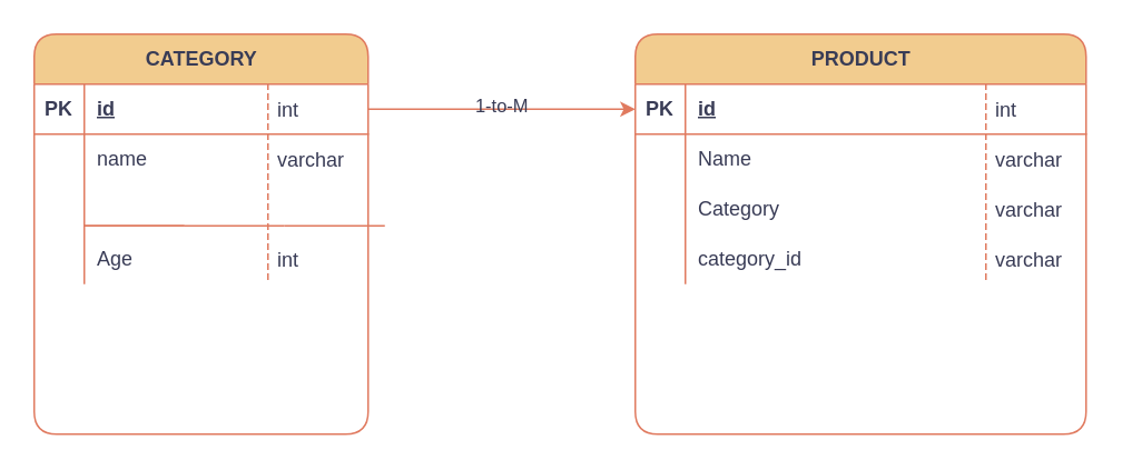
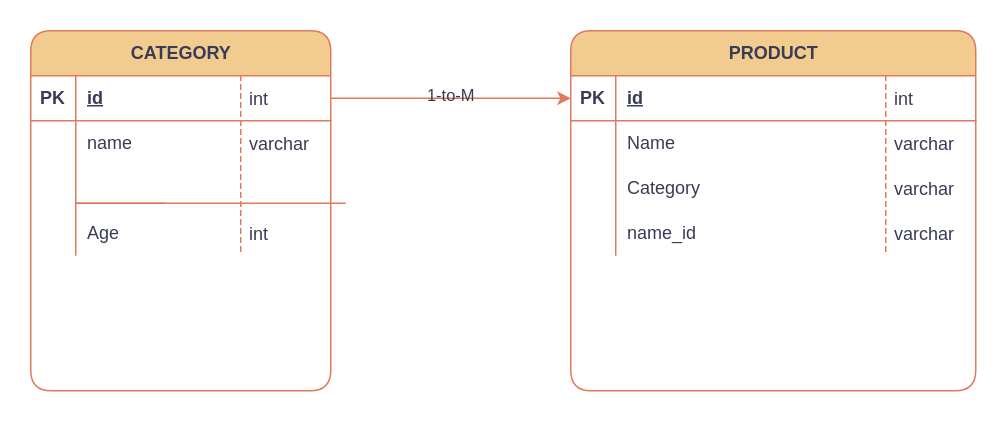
  <mxCell id="0" />
  <mxCell id="1" parent="0" />
  <mxCell id="2" value="PRODUCT" style="shape=table;startSize=30;container=1;collapsible=1;childLayout=tableLayout;fixedRows=1;rowLines=0;fontStyle=1;align=center;resizeLast=1;html=1;labelBackgroundColor=none;fillColor=#F2CC8F;strokeColor=#E07A5F;fontColor=#393C56;rounded=1;" parent="1" vertex="1"><mxGeometry x="380" y="20" width="270" height="240" as="geometry" /></mxCell>
  <mxCell id="3" value="" style="shape=tableRow;horizontal=0;startSize=0;swimlaneHead=0;swimlaneBody=0;fillColor=none;collapsible=0;dropTarget=0;points=[[0,0.5],[1,0.5]];portConstraint=eastwest;top=0;left=0;right=0;bottom=1;labelBackgroundColor=none;strokeColor=#E07A5F;fontColor=#393C56;rounded=1;" parent="2" vertex="1"><mxGeometry y="30" width="270" height="30" as="geometry" /></mxCell>
  <mxCell id="4" value="PK" style="shape=partialRectangle;connectable=0;fillColor=none;top=0;left=0;bottom=0;right=0;fontStyle=1;overflow=hidden;whiteSpace=wrap;html=1;labelBackgroundColor=none;strokeColor=#E07A5F;fontColor=#393C56;rounded=1;" parent="3" vertex="1"><mxGeometry width="30" height="30" as="geometry"><mxRectangle width="30" height="30" as="alternateBounds" /></mxGeometry></mxCell>
  <mxCell id="5" value="id" style="shape=partialRectangle;connectable=0;fillColor=none;top=0;left=0;bottom=0;right=0;align=left;spacingLeft=6;fontStyle=5;overflow=hidden;whiteSpace=wrap;html=1;labelBackgroundColor=none;strokeColor=#E07A5F;fontColor=#393C56;rounded=1;" parent="3" vertex="1"><mxGeometry x="30" width="240" height="30" as="geometry"><mxRectangle width="240" height="30" as="alternateBounds" /></mxGeometry></mxCell>
  <mxCell id="6" value="" style="shape=tableRow;horizontal=0;startSize=0;swimlaneHead=0;swimlaneBody=0;fillColor=none;collapsible=0;dropTarget=0;points=[[0,0.5],[1,0.5]];portConstraint=eastwest;top=0;left=0;right=0;bottom=0;labelBackgroundColor=none;strokeColor=#E07A5F;fontColor=#393C56;rounded=1;" parent="2" vertex="1"><mxGeometry y="60" width="270" height="30" as="geometry" /></mxCell>
  <mxCell id="7" value="" style="shape=partialRectangle;connectable=0;fillColor=none;top=0;left=0;bottom=0;right=0;editable=1;overflow=hidden;whiteSpace=wrap;html=1;labelBackgroundColor=none;strokeColor=#E07A5F;fontColor=#393C56;rounded=1;" parent="6" vertex="1"><mxGeometry width="30" height="30" as="geometry"><mxRectangle width="30" height="30" as="alternateBounds" /></mxGeometry></mxCell>
  <mxCell id="8" value="Name" style="shape=partialRectangle;connectable=0;fillColor=none;top=0;left=0;bottom=0;right=0;align=left;spacingLeft=6;overflow=hidden;whiteSpace=wrap;html=1;labelBackgroundColor=none;strokeColor=#E07A5F;fontColor=#393C56;rounded=1;" parent="6" vertex="1"><mxGeometry x="30" width="240" height="30" as="geometry"><mxRectangle width="240" height="30" as="alternateBounds" /></mxGeometry></mxCell>
  <mxCell id="9" value="" style="shape=tableRow;horizontal=0;startSize=0;swimlaneHead=0;swimlaneBody=0;fillColor=none;collapsible=0;dropTarget=0;points=[[0,0.5],[1,0.5]];portConstraint=eastwest;top=0;left=0;right=0;bottom=0;labelBackgroundColor=none;strokeColor=#E07A5F;fontColor=#393C56;rounded=1;" parent="2" vertex="1"><mxGeometry y="90" width="270" height="30" as="geometry" /></mxCell>
  <mxCell id="10" value="" style="shape=partialRectangle;connectable=0;fillColor=none;top=0;left=0;bottom=0;right=0;editable=1;overflow=hidden;whiteSpace=wrap;html=1;labelBackgroundColor=none;strokeColor=#E07A5F;fontColor=#393C56;rounded=1;" parent="9" vertex="1"><mxGeometry width="30" height="30" as="geometry"><mxRectangle width="30" height="30" as="alternateBounds" /></mxGeometry></mxCell>
  <mxCell id="11" value="Category" style="shape=partialRectangle;connectable=0;fillColor=none;top=0;left=0;bottom=0;right=0;align=left;spacingLeft=6;overflow=hidden;whiteSpace=wrap;html=1;labelBackgroundColor=none;strokeColor=#E07A5F;fontColor=#393C56;rounded=1;" parent="9" vertex="1"><mxGeometry x="30" width="240" height="30" as="geometry"><mxRectangle width="240" height="30" as="alternateBounds" /></mxGeometry></mxCell>
  <mxCell id="12" value="" style="shape=tableRow;horizontal=0;startSize=0;swimlaneHead=0;swimlaneBody=0;fillColor=none;collapsible=0;dropTarget=0;points=[[0,0.5],[1,0.5]];portConstraint=eastwest;top=0;left=0;right=0;bottom=0;labelBackgroundColor=none;strokeColor=#E07A5F;fontColor=#393C56;rounded=1;" parent="2" vertex="1"><mxGeometry y="120" width="270" height="30" as="geometry" /></mxCell>
  <mxCell id="13" value="" style="shape=partialRectangle;connectable=0;fillColor=none;top=0;left=0;bottom=0;right=0;editable=1;overflow=hidden;whiteSpace=wrap;html=1;labelBackgroundColor=none;strokeColor=#E07A5F;fontColor=#393C56;rounded=1;" parent="12" vertex="1"><mxGeometry width="30" height="30" as="geometry"><mxRectangle width="30" height="30" as="alternateBounds" /></mxGeometry></mxCell>
- <mxCell id="14" value="category_id" style="shape=partialRectangle;connectable=0;fillColor=none;top=0;left=0;bottom=0;right=0;align=left;spacingLeft=6;overflow=hidden;whiteSpace=wrap;html=1;labelBackgroundColor=none;strokeColor=#E07A5F;fontColor=#393C56;rounded=1;" parent="12" vertex="1"><mxGeometry x="30" width="240" height="30" as="geometry"><mxRectangle width="240" height="30" as="alternateBounds" /></mxGeometry></mxCell>
+ <mxCell id="14" value="name_id" style="shape=partialRectangle;connectable=0;fillColor=none;top=0;left=0;bottom=0;right=0;align=left;spacingLeft=6;overflow=hidden;whiteSpace=wrap;html=1;labelBackgroundColor=none;strokeColor=#E07A5F;fontColor=#393C56;rounded=1;" parent="12" vertex="1"><mxGeometry x="30" width="240" height="30" as="geometry"><mxRectangle width="240" height="30" as="alternateBounds" /></mxGeometry></mxCell>
  <mxCell id="15" value="CATEGORY" style="shape=table;startSize=30;container=1;collapsible=1;childLayout=tableLayout;fixedRows=1;rowLines=0;fontStyle=1;align=center;resizeLast=1;html=1;labelBackgroundColor=none;fillColor=#F2CC8F;strokeColor=#E07A5F;fontColor=#393C56;rounded=1;" parent="1" vertex="1"><mxGeometry y="20" width="200" height="240" as="geometry" x="20" /></mxCell>
  <mxCell id="16" value="" style="shape=tableRow;horizontal=0;startSize=0;swimlaneHead=0;swimlaneBody=0;fillColor=none;collapsible=0;dropTarget=0;points=[[0,0.5],[1,0.5]];portConstraint=eastwest;top=0;left=0;right=0;bottom=1;labelBackgroundColor=none;strokeColor=#E07A5F;fontColor=#393C56;rounded=1;" parent="15" vertex="1"><mxGeometry y="30" width="200" height="30" as="geometry" /></mxCell>
  <mxCell id="17" value="PK" style="shape=partialRectangle;connectable=0;fillColor=none;top=0;left=0;bottom=0;right=0;fontStyle=1;overflow=hidden;whiteSpace=wrap;html=1;labelBackgroundColor=none;strokeColor=#E07A5F;fontColor=#393C56;rounded=1;" parent="16" vertex="1"><mxGeometry width="30" height="30" as="geometry"><mxRectangle width="30" height="30" as="alternateBounds" /></mxGeometry></mxCell>
  <mxCell id="18" value="id" style="shape=partialRectangle;connectable=0;fillColor=none;top=0;left=0;bottom=0;right=0;align=left;spacingLeft=6;fontStyle=5;overflow=hidden;whiteSpace=wrap;html=1;labelBackgroundColor=none;strokeColor=#E07A5F;fontColor=#393C56;rounded=1;" parent="16" vertex="1"><mxGeometry x="30" width="170" height="30" as="geometry"><mxRectangle width="170" height="30" as="alternateBounds" /></mxGeometry></mxCell>
  <mxCell id="19" value="" style="shape=tableRow;horizontal=0;startSize=0;swimlaneHead=0;swimlaneBody=0;fillColor=none;collapsible=0;dropTarget=0;points=[[0,0.5],[1,0.5]];portConstraint=eastwest;top=0;left=0;right=0;bottom=0;labelBackgroundColor=none;strokeColor=#E07A5F;fontColor=#393C56;rounded=1;" parent="15" vertex="1"><mxGeometry y="60" width="200" height="30" as="geometry" /></mxCell>
  <mxCell id="20" value="" style="shape=partialRectangle;connectable=0;fillColor=none;top=0;left=0;bottom=0;right=0;editable=1;overflow=hidden;whiteSpace=wrap;html=1;labelBackgroundColor=none;strokeColor=#E07A5F;fontColor=#393C56;rounded=1;" parent="19" vertex="1"><mxGeometry width="30" height="30" as="geometry"><mxRectangle width="30" height="30" as="alternateBounds" /></mxGeometry></mxCell>
  <mxCell id="21" value="name" style="shape=partialRectangle;connectable=0;fillColor=none;top=0;left=0;bottom=0;right=0;align=left;spacingLeft=6;overflow=hidden;whiteSpace=wrap;html=1;labelBackgroundColor=none;strokeColor=#E07A5F;fontColor=#393C56;rounded=1;" parent="19" vertex="1"><mxGeometry x="30" width="170" height="30" as="geometry"><mxRectangle width="170" height="30" as="alternateBounds" /></mxGeometry></mxCell>
  <mxCell id="22" value="" style="shape=tableRow;horizontal=0;startSize=0;swimlaneHead=0;swimlaneBody=0;fillColor=none;collapsible=0;dropTarget=0;points=[[0,0.5],[1,0.5]];portConstraint=eastwest;top=0;left=0;right=0;bottom=0;labelBackgroundColor=none;strokeColor=#E07A5F;fontColor=#393C56;rounded=1;" parent="15" vertex="1"><mxGeometry y="90" width="200" height="30" as="geometry" /></mxCell>
  <mxCell id="23" value="" style="shape=partialRectangle;connectable=0;fillColor=none;top=0;left=0;bottom=0;right=0;editable=1;overflow=hidden;whiteSpace=wrap;html=1;labelBackgroundColor=none;strokeColor=#E07A5F;fontColor=#393C56;rounded=1;" parent="22" vertex="1"><mxGeometry width="30" height="30" as="geometry"><mxRectangle width="30" height="30" as="alternateBounds" /></mxGeometry></mxCell>
  <mxCell id="24" value="" style="shape=partialRectangle;connectable=0;fillColor=none;top=0;left=0;bottom=0;right=0;align=left;spacingLeft=6;overflow=hidden;whiteSpace=wrap;html=1;labelBackgroundColor=none;strokeColor=#E07A5F;fontColor=#393C56;rounded=1;" parent="22" vertex="1"><mxGeometry x="30" width="170" height="30" as="geometry"><mxRectangle width="170" height="30" as="alternateBounds" /></mxGeometry></mxCell>
  <mxCell id="25" value="" style="shape=tableRow;horizontal=0;startSize=0;swimlaneHead=0;swimlaneBody=0;fillColor=none;collapsible=0;dropTarget=0;points=[[0,0.5],[1,0.5]];portConstraint=eastwest;top=0;left=0;right=0;bottom=0;labelBackgroundColor=none;strokeColor=#E07A5F;fontColor=#393C56;rounded=1;" parent="15" vertex="1"><mxGeometry y="120" width="200" height="30" as="geometry" /></mxCell>
  <mxCell id="26" value="" style="shape=partialRectangle;connectable=0;fillColor=none;top=0;left=0;bottom=0;right=0;editable=1;overflow=hidden;whiteSpace=wrap;html=1;labelBackgroundColor=none;strokeColor=#E07A5F;fontColor=#393C56;rounded=1;" parent="25" vertex="1"><mxGeometry width="30" height="30" as="geometry"><mxRectangle width="30" height="30" as="alternateBounds" /></mxGeometry></mxCell>
  <mxCell id="27" value="Age" style="shape=partialRectangle;connectable=0;fillColor=none;top=0;left=0;bottom=0;right=0;align=left;spacingLeft=6;overflow=hidden;whiteSpace=wrap;html=1;labelBackgroundColor=none;strokeColor=#E07A5F;fontColor=#393C56;rounded=1;" parent="25" vertex="1"><mxGeometry x="30" width="170" height="30" as="geometry"><mxRectangle width="170" height="30" as="alternateBounds" /></mxGeometry></mxCell>
  <mxCell id="28" value="" style="endArrow=classic;html=1;rounded=1;entryX=0;entryY=0.5;entryDx=0;entryDy=0;exitX=1;exitY=0.5;exitDx=0;exitDy=0;labelBackgroundColor=none;strokeColor=#E07A5F;fontColor=default;" parent="1" source="16" target="3" edge="1"><mxGeometry relative="1" as="geometry"><mxPoint x="200" y="210" as="sourcePoint" /><mxPoint x="360" y="210" as="targetPoint" /></mxGeometry></mxCell>
  <mxCell id="29" value="1-to-M" style="edgeLabel;html=1;align=center;verticalAlign=middle;resizable=0;points=[];labelBackgroundColor=none;fontColor=#393C56;rounded=1;" parent="28" vertex="1" connectable="0"><mxGeometry x="-0.013" y="3" relative="1" as="geometry"><mxPoint as="offset" /></mxGeometry></mxCell>
  <mxCell id="30" value="varchar" style="shape=partialRectangle;fillColor=none;align=left;verticalAlign=middle;strokeColor=none;spacingLeft=34;rotatable=0;points=[[0,0.5],[1,0.5]];portConstraint=eastwest;dropTarget=0;fontColor=#393C56;" vertex="1" parent="1"><mxGeometry x="130" y="80" width="90" height="30" as="geometry" /></mxCell>
  <mxCell id="31" value="" style="shape=partialRectangle;top=0;left=0;bottom=0;fillColor=none;stokeWidth=1;dashed=1;align=left;verticalAlign=middle;spacingLeft=4;spacingRight=4;overflow=hidden;rotatable=0;points=[];portConstraint=eastwest;part=1;strokeColor=#E07A5F;fontColor=#393C56;" vertex="1" connectable="0" parent="30"><mxGeometry width="30" height="30" as="geometry" /></mxCell>
  <mxCell id="32" value="varchar" style="shape=partialRectangle;fillColor=none;align=left;verticalAlign=middle;strokeColor=none;spacingLeft=34;rotatable=0;points=[[0,0.5],[1,0.5]];portConstraint=eastwest;dropTarget=0;fontColor=#393C56;" vertex="1" parent="1"><mxGeometry x="560" y="80" width="90" height="30" as="geometry" /></mxCell>
  <mxCell id="33" value="" style="shape=partialRectangle;top=0;left=0;bottom=0;fillColor=none;stokeWidth=1;dashed=1;align=left;verticalAlign=middle;spacingLeft=4;spacingRight=4;overflow=hidden;rotatable=0;points=[];portConstraint=eastwest;part=1;strokeColor=#E07A5F;fontColor=#393C56;" vertex="1" connectable="0" parent="32"><mxGeometry width="30" height="30" as="geometry" /></mxCell>
  <mxCell id="34" value="varchar" style="shape=partialRectangle;fillColor=none;align=left;verticalAlign=middle;strokeColor=none;spacingLeft=34;rotatable=0;points=[[0,0.5],[1,0.5]];portConstraint=eastwest;dropTarget=0;fontColor=#393C56;" vertex="1" parent="1"><mxGeometry x="560" y="110" width="90" height="30" as="geometry" /></mxCell>
  <mxCell id="35" value="" style="shape=partialRectangle;top=0;left=0;bottom=0;fillColor=none;stokeWidth=1;dashed=1;align=left;verticalAlign=middle;spacingLeft=4;spacingRight=4;overflow=hidden;rotatable=0;points=[];portConstraint=eastwest;part=1;strokeColor=#E07A5F;fontColor=#393C56;" vertex="1" connectable="0" parent="34"><mxGeometry width="30" height="30" as="geometry" /></mxCell>
  <mxCell id="36" value="varchar" style="shape=partialRectangle;fillColor=none;align=left;verticalAlign=middle;strokeColor=none;spacingLeft=34;rotatable=0;points=[[0,0.5],[1,0.5]];portConstraint=eastwest;dropTarget=0;fontColor=#393C56;" vertex="1" parent="1"><mxGeometry x="560" y="140" width="90" height="30" as="geometry" /></mxCell>
  <mxCell id="37" value="" style="shape=partialRectangle;top=0;left=0;bottom=0;fillColor=none;stokeWidth=1;dashed=1;align=left;verticalAlign=middle;spacingLeft=4;spacingRight=4;overflow=hidden;rotatable=0;points=[];portConstraint=eastwest;part=1;strokeColor=#E07A5F;fontColor=#393C56;" vertex="1" connectable="0" parent="36"><mxGeometry width="30" height="30" as="geometry" /></mxCell>
  <mxCell id="38" value="int" style="shape=partialRectangle;fillColor=none;align=left;verticalAlign=middle;strokeColor=none;spacingLeft=34;rotatable=0;points=[[0,0.5],[1,0.5]];portConstraint=eastwest;dropTarget=0;fontColor=#393C56;" vertex="1" parent="1"><mxGeometry x="130" y="50" width="90" height="30" as="geometry" /></mxCell>
  <mxCell id="39" value="" style="shape=partialRectangle;top=0;left=0;bottom=0;fillColor=none;stokeWidth=1;dashed=1;align=left;verticalAlign=middle;spacingLeft=4;spacingRight=4;overflow=hidden;rotatable=0;points=[];portConstraint=eastwest;part=1;strokeColor=#E07A5F;fontColor=#393C56;" vertex="1" connectable="0" parent="38"><mxGeometry width="30" height="30" as="geometry" /></mxCell>
  <mxCell id="40" value="int" style="shape=partialRectangle;fillColor=none;align=left;verticalAlign=middle;strokeColor=none;spacingLeft=34;rotatable=0;points=[[0,0.5],[1,0.5]];portConstraint=eastwest;dropTarget=0;fontColor=#393C56;" vertex="1" parent="1"><mxGeometry x="560" y="50" width="90" height="30" as="geometry" /></mxCell>
  <mxCell id="41" value="" style="shape=partialRectangle;top=0;left=0;bottom=0;fillColor=none;stokeWidth=1;dashed=1;align=left;verticalAlign=middle;spacingLeft=4;spacingRight=4;overflow=hidden;rotatable=0;points=[];portConstraint=eastwest;part=1;strokeColor=#E07A5F;fontColor=#393C56;" vertex="1" connectable="0" parent="40"><mxGeometry width="30" height="30" as="geometry" /></mxCell>
  <mxCell id="42" value="" style="line;strokeWidth=1;rotatable=0;dashed=0;labelPosition=right;align=left;verticalAlign=middle;spacingTop=0;spacingLeft=6;points=[];portConstraint=eastwest;strokeColor=#E07A5F;fontColor=#393C56;fillColor=#F2CC8F;" vertex="1" parent="1"><mxGeometry x="50" y="130" width="60" height="10" as="geometry" /></mxCell>
  <mxCell id="43" value="" style="line;strokeWidth=1;rotatable=0;dashed=0;labelPosition=right;align=left;verticalAlign=middle;spacingTop=0;spacingLeft=6;points=[];portConstraint=eastwest;strokeColor=#E07A5F;fontColor=#393C56;fillColor=#F2CC8F;" vertex="1" parent="1"><mxGeometry x="50" y="130" width="60" height="10" as="geometry" /></mxCell>
  <mxCell id="44" value="" style="line;strokeWidth=1;rotatable=0;dashed=0;labelPosition=right;align=left;verticalAlign=middle;spacingTop=0;spacingLeft=6;points=[];portConstraint=eastwest;strokeColor=#E07A5F;fontColor=#393C56;fillColor=#F2CC8F;" vertex="1" parent="1"><mxGeometry x="170" y="130" width="60" height="10" as="geometry" /></mxCell>
  <mxCell id="45" value="" style="line;strokeWidth=1;rotatable=0;dashed=0;labelPosition=right;align=left;verticalAlign=middle;spacingTop=0;spacingLeft=6;points=[];portConstraint=eastwest;strokeColor=#E07A5F;fontColor=#393C56;fillColor=#F2CC8F;" vertex="1" parent="1"><mxGeometry x="110" y="130" width="60" height="10" as="geometry" /></mxCell>
  <mxCell id="46" value="" style="shape=partialRectangle;fillColor=none;align=left;verticalAlign=middle;strokeColor=none;spacingLeft=34;rotatable=0;points=[[0,0.5],[1,0.5]];portConstraint=eastwest;dropTarget=0;fontColor=#393C56;" vertex="1" parent="1"><mxGeometry x="130" y="110" width="90" height="30" as="geometry" /></mxCell>
  <mxCell id="47" value="" style="shape=partialRectangle;top=0;left=0;bottom=0;fillColor=none;stokeWidth=1;dashed=1;align=left;verticalAlign=middle;spacingLeft=4;spacingRight=4;overflow=hidden;rotatable=0;points=[];portConstraint=eastwest;part=1;strokeColor=#E07A5F;fontColor=#393C56;" vertex="1" connectable="0" parent="46"><mxGeometry width="30" height="30" as="geometry" /></mxCell>
  <mxCell id="48" value="int" style="shape=partialRectangle;fillColor=none;align=left;verticalAlign=middle;strokeColor=none;spacingLeft=34;rotatable=0;points=[[0,0.5],[1,0.5]];portConstraint=eastwest;dropTarget=0;fontColor=#393C56;" vertex="1" parent="1"><mxGeometry x="130" y="140" width="90" height="30" as="geometry" /></mxCell>
  <mxCell id="49" value="" style="shape=partialRectangle;top=0;left=0;bottom=0;fillColor=none;stokeWidth=1;dashed=1;align=left;verticalAlign=middle;spacingLeft=4;spacingRight=4;overflow=hidden;rotatable=0;points=[];portConstraint=eastwest;part=1;strokeColor=#E07A5F;fontColor=#393C56;" vertex="1" connectable="0" parent="48"><mxGeometry width="30" height="30" as="geometry" /></mxCell>
